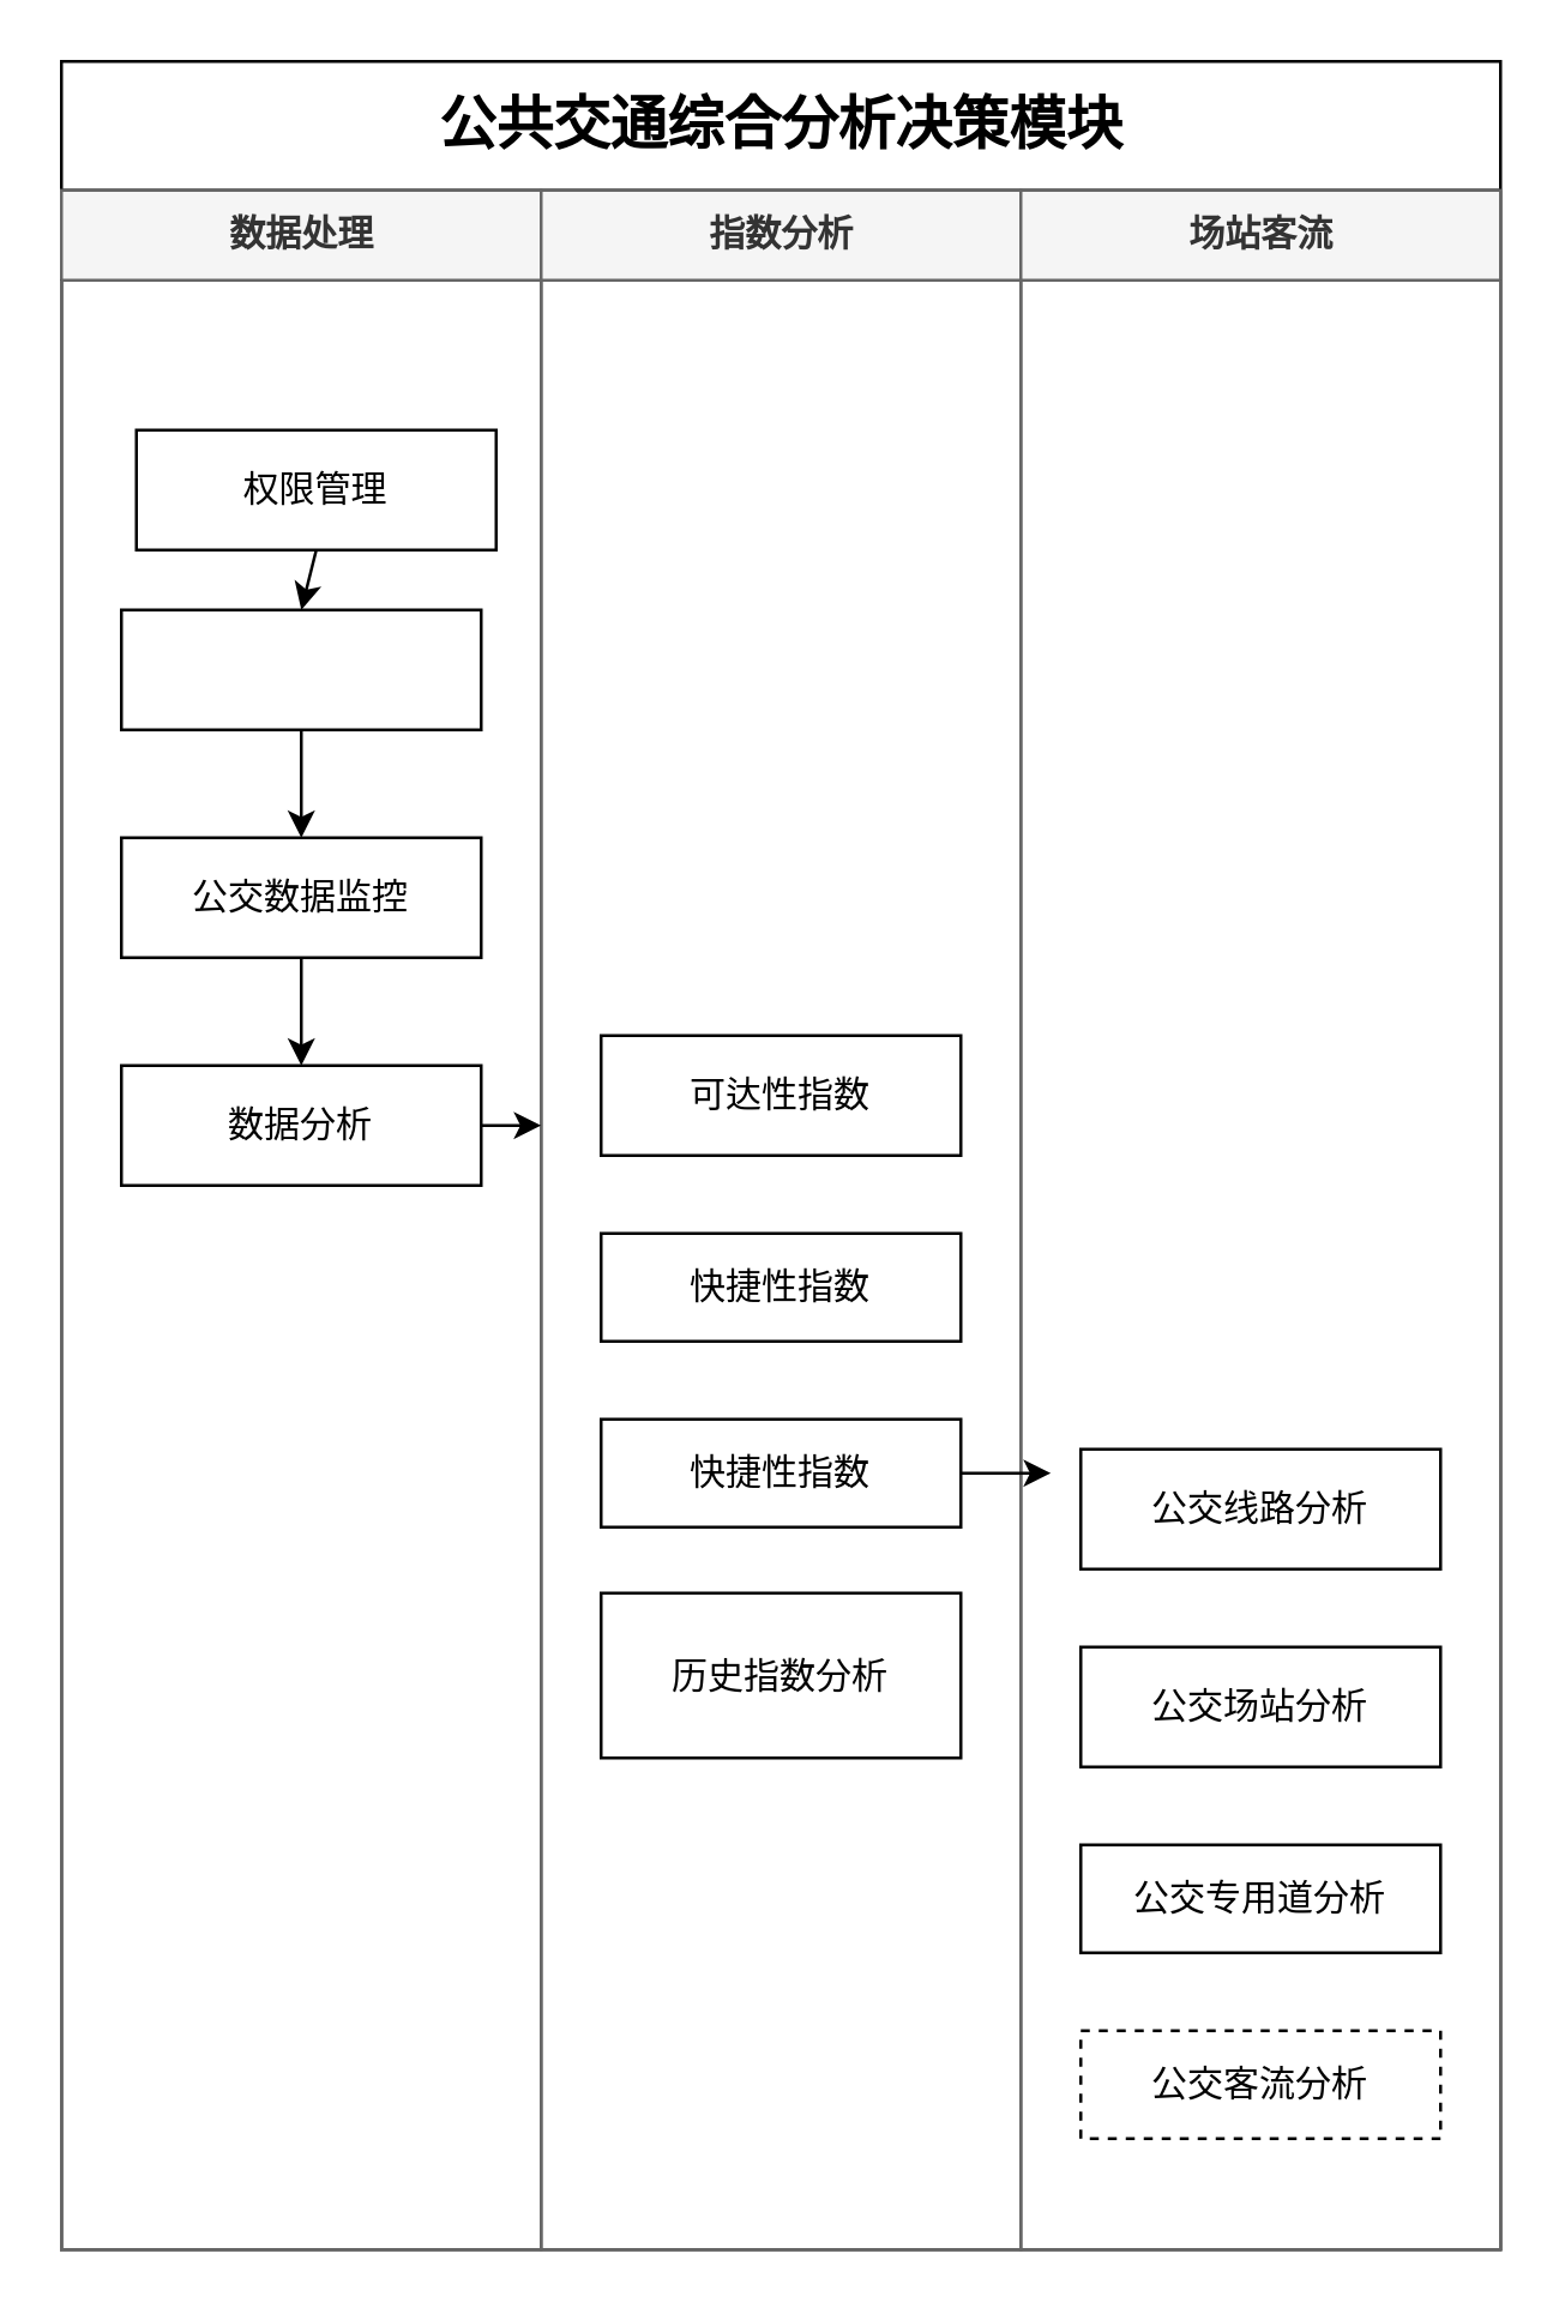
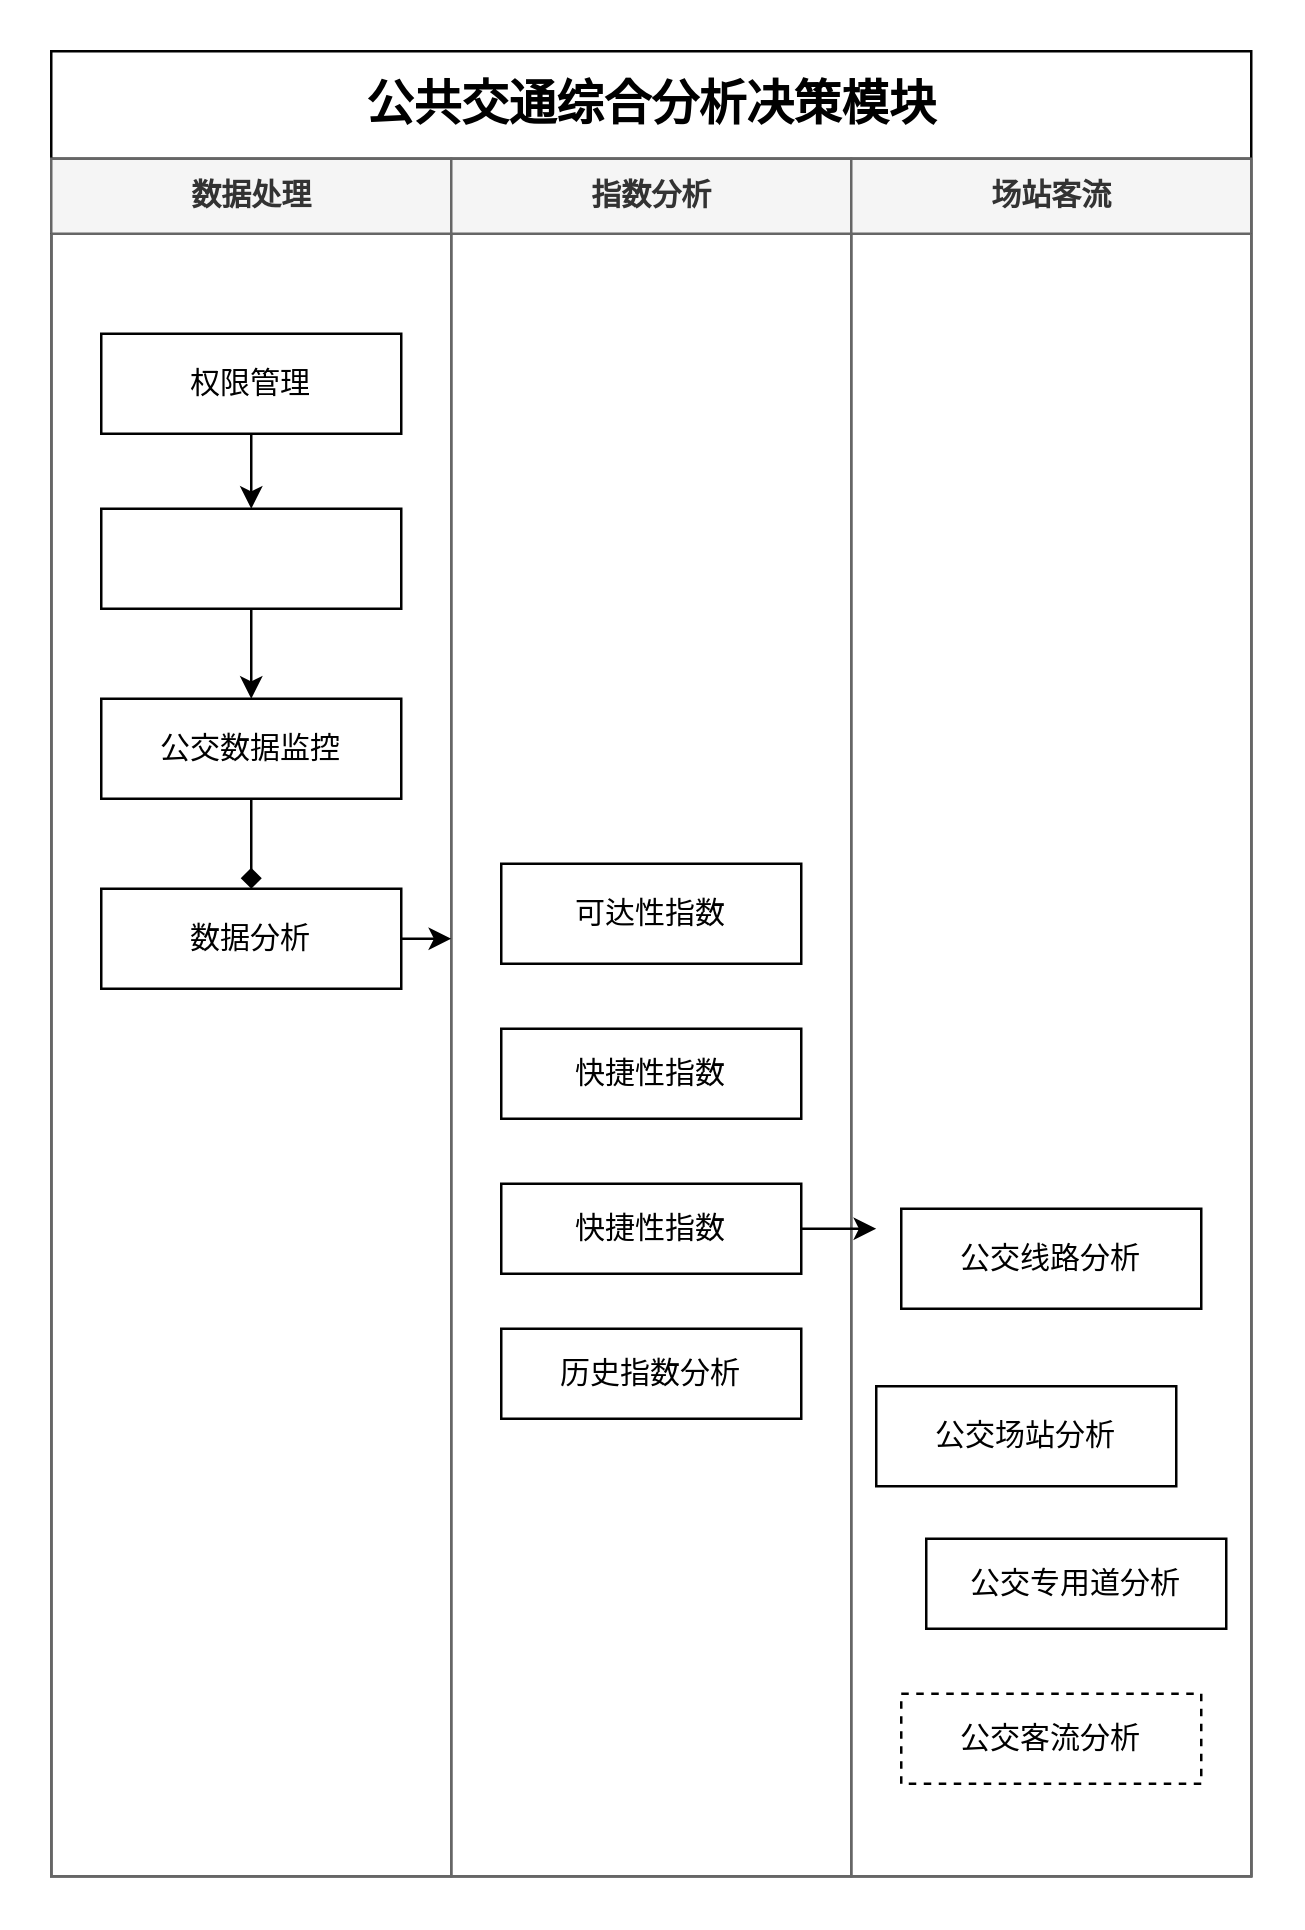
  <mxCell id="0" />
  <mxCell id="1" parent="0" />
  <mxCell id="2" value="&lt;font style=&quot;font-size: 19px&quot;&gt;公共交通综合分析决策模块&lt;/font&gt;" style="swimlane;html=1;childLayout=stackLayout;startSize=43;rounded=0;shadow=0;labelBackgroundColor=none;strokeWidth=1;fontFamily=Verdana;fontSize=8;align=center;" parent="1" vertex="1"><mxGeometry x="20" y="20" width="480" height="730" as="geometry" /></mxCell>
  <mxCell id="3" value="数据处理" style="swimlane;html=1;startSize=30;fillColor=#f5f5f5;strokeColor=#666666;fontColor=#333333;" parent="2" vertex="1"><mxGeometry y="43" width="160" height="687" as="geometry" /></mxCell>
- <mxCell id="4" value="权限管理" style="rounded=0;whiteSpace=wrap;html=1;" parent="3" vertex="1"><mxGeometry x="25" y="80" width="120" height="40" as="geometry" /></mxCell>
+ <mxCell id="4" value="权限管理" style="rounded=0;whiteSpace=wrap;html=1;" parent="3" vertex="1"><mxGeometry x="20" y="70" width="120" height="40" as="geometry" /></mxCell>
  <mxCell id="5" value="" style="endArrow=classic;html=1;exitX=0.5;exitY=1;exitDx=0;exitDy=0;entryX=0.5;entryY=0;entryDx=0;entryDy=0;" parent="3" source="4" target="6" edge="1"><mxGeometry width="50" height="50" relative="1" as="geometry"><mxPoint x="60" y="430" as="sourcePoint" /><mxPoint x="120" y="120" as="targetPoint" /></mxGeometry></mxCell>
  <mxCell id="6" value="" style="rounded=0;whiteSpace=wrap;html=1;" parent="3" vertex="1"><mxGeometry x="20" y="140" width="120" height="40" as="geometry" /></mxCell>
  <mxCell id="7" value="" style="endArrow=classic;html=1;exitX=0.5;exitY=1;exitDx=0;exitDy=0;entryX=0.5;entryY=0;entryDx=0;entryDy=0;" parent="3" source="6" target="9" edge="1"><mxGeometry width="50" height="50" relative="1" as="geometry"><mxPoint x="80.069" y="229.931" as="sourcePoint" /><mxPoint x="50" y="106" as="targetPoint" /></mxGeometry></mxCell>
- <mxCell id="8" style="edgeStyle=orthogonalEdgeStyle;rounded=0;orthogonalLoop=1;jettySize=auto;html=1;exitX=0.5;exitY=1;exitDx=0;exitDy=0;" parent="3" source="9" target="10" edge="1"><mxGeometry relative="1" as="geometry" /></mxCell>
+ <mxCell id="8" style="edgeStyle=orthogonalEdgeStyle;rounded=0;orthogonalLoop=1;jettySize=auto;html=1;exitX=0.5;exitY=1;exitDx=0;exitDy=0;endArrow=diamond;" parent="3" source="9" target="10" edge="1"><mxGeometry relative="1" as="geometry" /></mxCell>
  <mxCell id="9" value="公交数据监控" style="rounded=0;whiteSpace=wrap;html=1;" parent="3" vertex="1"><mxGeometry x="20" y="216" width="120" height="40" as="geometry" /></mxCell>
  <mxCell id="10" value="数据分析" style="rounded=0;whiteSpace=wrap;html=1;" parent="3" vertex="1"><mxGeometry x="20" y="292" width="120" height="40" as="geometry" /></mxCell>
  <mxCell id="11" value="指数分析" style="swimlane;html=1;startSize=30;fillColor=#f5f5f5;strokeColor=#666666;fontColor=#333333;" parent="2" vertex="1"><mxGeometry x="160" y="43" width="160" height="687" as="geometry" /></mxCell>
  <mxCell id="12" value="可达性指数" style="rounded=0;whiteSpace=wrap;html=1;" parent="11" vertex="1"><mxGeometry x="20" y="282" width="120" height="40" as="geometry" /></mxCell>
  <mxCell id="13" value="快捷性指数" style="rounded=0;whiteSpace=wrap;html=1;" parent="11" vertex="1"><mxGeometry x="20" y="348" width="120" height="36" as="geometry" /></mxCell>
  <mxCell id="14" value="快捷性指数" style="rounded=0;whiteSpace=wrap;html=1;" parent="11" vertex="1"><mxGeometry x="20" y="410" width="120" height="36" as="geometry" /></mxCell>
- <mxCell id="15" value="历史指数分析" style="rounded=0;whiteSpace=wrap;html=1;" parent="11" vertex="1"><mxGeometry x="20" y="468" width="120" height="55" as="geometry" /></mxCell>
+ <mxCell id="15" value="历史指数分析" style="rounded=0;whiteSpace=wrap;html=1;" parent="11" vertex="1"><mxGeometry x="20" y="468" width="120" height="36" as="geometry" /></mxCell>
  <mxCell id="16" style="edgeStyle=orthogonalEdgeStyle;rounded=0;orthogonalLoop=1;jettySize=auto;html=1;" parent="2" source="10" edge="1"><mxGeometry relative="1" as="geometry"><mxPoint x="160" y="355" as="targetPoint" /></mxGeometry></mxCell>
  <mxCell id="17" value="场站客流" style="swimlane;html=1;startSize=30;fillColor=#f5f5f5;strokeColor=#666666;fontColor=#333333;" parent="2" vertex="1"><mxGeometry x="320" y="43" width="160" height="687" as="geometry" /></mxCell>
  <mxCell id="18" value="公交线路分析" style="rounded=0;whiteSpace=wrap;html=1;" parent="17" vertex="1"><mxGeometry x="20" y="420" width="120" height="40" as="geometry" /></mxCell>
- <mxCell id="19" value="公交场站分析" style="rounded=0;whiteSpace=wrap;html=1;" parent="17" vertex="1"><mxGeometry x="20" y="486" width="120" height="40" as="geometry" /></mxCell>
- <mxCell id="20" value="公交专用道分析" style="rounded=0;whiteSpace=wrap;html=1;" parent="17" vertex="1"><mxGeometry x="20" y="552" width="120" height="36" as="geometry" /></mxCell>
+ <mxCell id="19" value="公交场站分析" style="rounded=0;whiteSpace=wrap;html=1;" parent="17" vertex="1"><mxGeometry x="10" y="491" width="120" height="40" as="geometry" /></mxCell>
+ <mxCell id="20" value="公交专用道分析" style="rounded=0;whiteSpace=wrap;html=1;" parent="17" vertex="1"><mxGeometry x="30" y="552" width="120" height="36" as="geometry" /></mxCell>
  <mxCell id="21" value="公交客流分析" style="rounded=0;whiteSpace=wrap;html=1;dashed=1;" parent="17" vertex="1"><mxGeometry x="20" y="614" width="120" height="36" as="geometry" /></mxCell>
  <mxCell id="22" style="edgeStyle=orthogonalEdgeStyle;rounded=0;orthogonalLoop=1;jettySize=auto;html=1;" parent="1" source="14" edge="1"><mxGeometry relative="1" as="geometry"><mxPoint x="350" y="491" as="targetPoint" /></mxGeometry></mxCell>
